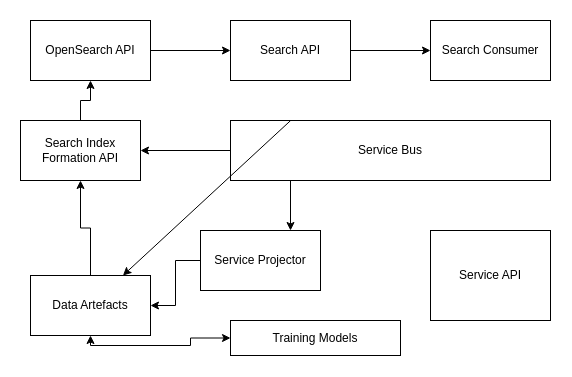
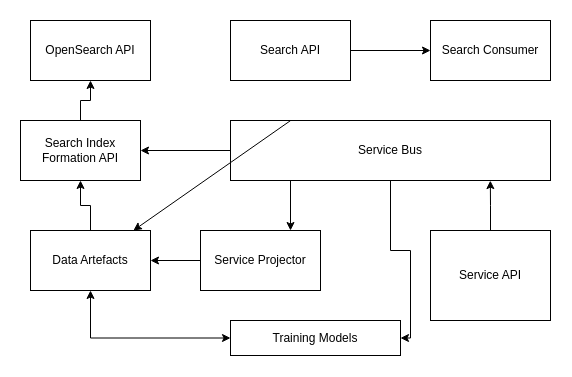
  <mxCell id="0" />
  <mxCell id="1" parent="0" />
- <mxCell id="2" value="" style="edgeStyle=orthogonalEdgeStyle;rounded=0;orthogonalLoop=1;jettySize=auto;html=1;" parent="1" source="3" target="5" edge="1"><mxGeometry relative="1" as="geometry" /></mxCell>
  <mxCell id="3" value="OpenSearch API" style="rounded=0;whiteSpace=wrap;html=1;" parent="1" vertex="1"><mxGeometry x="30" y="20" width="120" height="60" as="geometry" /></mxCell>
  <mxCell id="4" value="" style="edgeStyle=orthogonalEdgeStyle;rounded=0;orthogonalLoop=1;jettySize=auto;html=1;" parent="1" source="5" target="6" edge="1"><mxGeometry relative="1" as="geometry" /></mxCell>
  <mxCell id="5" value="Search API" style="whiteSpace=wrap;html=1;rounded=0;" parent="1" vertex="1"><mxGeometry x="230" y="20" width="120" height="60" as="geometry" /></mxCell>
  <mxCell id="6" value="Search Consumer" style="whiteSpace=wrap;html=1;rounded=0;" parent="1" vertex="1"><mxGeometry x="430" y="20" width="120" height="60" as="geometry" /></mxCell>
  <mxCell id="7" value="" style="edgeStyle=orthogonalEdgeStyle;rounded=0;orthogonalLoop=1;jettySize=auto;html=1;" parent="1" source="8" target="12" edge="1"><mxGeometry relative="1" as="geometry" /></mxCell>
- <mxCell id="8" value="Data Artefacts" style="rounded=0;whiteSpace=wrap;html=1;" parent="1" vertex="1"><mxGeometry x="30" y="275" width="120" height="60" as="geometry" /></mxCell>
+ <mxCell id="8" value="Data Artefacts" style="rounded=0;whiteSpace=wrap;html=1;" parent="1" vertex="1"><mxGeometry x="30" y="230" width="120" height="60" as="geometry" /></mxCell>
  <mxCell id="9" value="" style="edgeStyle=orthogonalEdgeStyle;rounded=0;orthogonalLoop=1;jettySize=auto;html=1;" edge="1" parent="1" source="10" target="8"><mxGeometry relative="1" as="geometry" /></mxCell>
  <mxCell id="10" value="Service Projector" style="rounded=0;whiteSpace=wrap;html=1;" parent="1" vertex="1"><mxGeometry x="200" y="230" width="120" height="60" as="geometry" /></mxCell>
  <mxCell id="11" value="" style="edgeStyle=orthogonalEdgeStyle;rounded=0;orthogonalLoop=1;jettySize=auto;html=1;" parent="1" source="12" target="3" edge="1"><mxGeometry relative="1" as="geometry" /></mxCell>
  <mxCell id="12" value="Search Index Formation API" style="whiteSpace=wrap;html=1;rounded=0;" parent="1" vertex="1"><mxGeometry x="20" y="120" width="120" height="60" as="geometry" /></mxCell>
  <mxCell id="13" value="Training Models" style="rounded=0;whiteSpace=wrap;html=1;" parent="1" vertex="1"><mxGeometry x="230" y="320" width="170" height="35" as="geometry" /></mxCell>
+ <mxCell id="14" value="" style="endArrow=classic;html=1;rounded=0;entryX=1;entryY=0.5;entryDx=0;entryDy=0;exitX=0.5;exitY=1;exitDx=0;exitDy=0;edgeStyle=orthogonalEdgeStyle;" parent="1" source="19" target="13" edge="1"><mxGeometry width="50" height="50" relative="1" as="geometry"><mxPoint x="530" y="510" as="sourcePoint" /><mxPoint x="580" y="460" as="targetPoint" /></mxGeometry></mxCell>
+ <mxCell id="15" value="" style="edgeStyle=orthogonalEdgeStyle;rounded=0;orthogonalLoop=1;jettySize=auto;html=1;entryX=0.812;entryY=1.002;entryDx=0;entryDy=0;entryPerimeter=0;" parent="1" source="16" target="19" edge="1"><mxGeometry relative="1" as="geometry"><mxPoint x="490" y="190" as="targetPoint" /></mxGeometry></mxCell>
  <mxCell id="16" value="Service API" style="rounded=0;whiteSpace=wrap;html=1;" parent="1" vertex="1"><mxGeometry x="430" y="230" width="120" height="90" as="geometry" /></mxCell>
  <mxCell id="17" value="" style="edgeStyle=orthogonalEdgeStyle;rounded=0;orthogonalLoop=1;jettySize=auto;html=1;exitX=0.25;exitY=1;exitDx=0;exitDy=0;" parent="1" source="19" target="10" edge="1"><mxGeometry relative="1" as="geometry"><Array as="points"><mxPoint x="290" y="180" /></Array></mxGeometry></mxCell>
  <mxCell id="18" value="" style="edgeStyle=orthogonalEdgeStyle;rounded=0;orthogonalLoop=1;jettySize=auto;html=1;" edge="1" parent="1" source="19" target="12"><mxGeometry relative="1" as="geometry" /></mxCell>
  <mxCell id="19" value="Service Bus" style="whiteSpace=wrap;html=1;rounded=0;" parent="1" vertex="1"><mxGeometry x="230" y="120" width="320" height="60" as="geometry" /></mxCell>
  <mxCell id="20" value="" style="endArrow=classic;startArrow=classic;html=1;rounded=0;entryX=0.5;entryY=1;entryDx=0;entryDy=0;exitX=0;exitY=0.5;exitDx=0;exitDy=0;edgeStyle=orthogonalEdgeStyle;" edge="1" parent="1" source="13" target="8"><mxGeometry width="50" height="50" relative="1" as="geometry"><mxPoint x="110" y="380" as="sourcePoint" /><mxPoint x="160" y="330" as="targetPoint" /></mxGeometry></mxCell>
  <mxCell id="21" value="" style="endArrow=classic;html=1;rounded=0;exitX=0.188;exitY=0;exitDx=0;exitDy=0;exitPerimeter=0;" edge="1" parent="1" source="19" target="8"><mxGeometry width="50" height="50" relative="1" as="geometry"><mxPoint x="380" y="20" as="sourcePoint" /><mxPoint x="430" y="-30" as="targetPoint" /></mxGeometry></mxCell>
